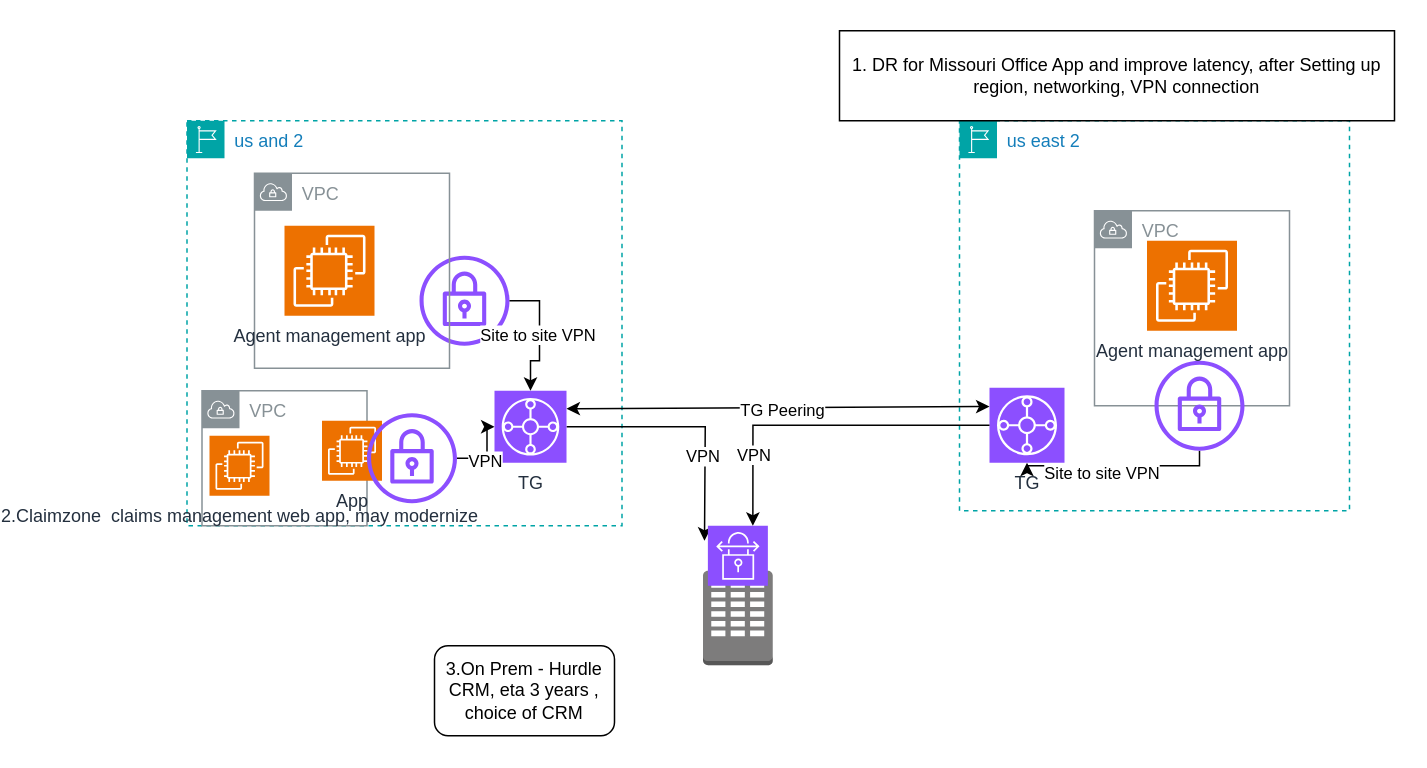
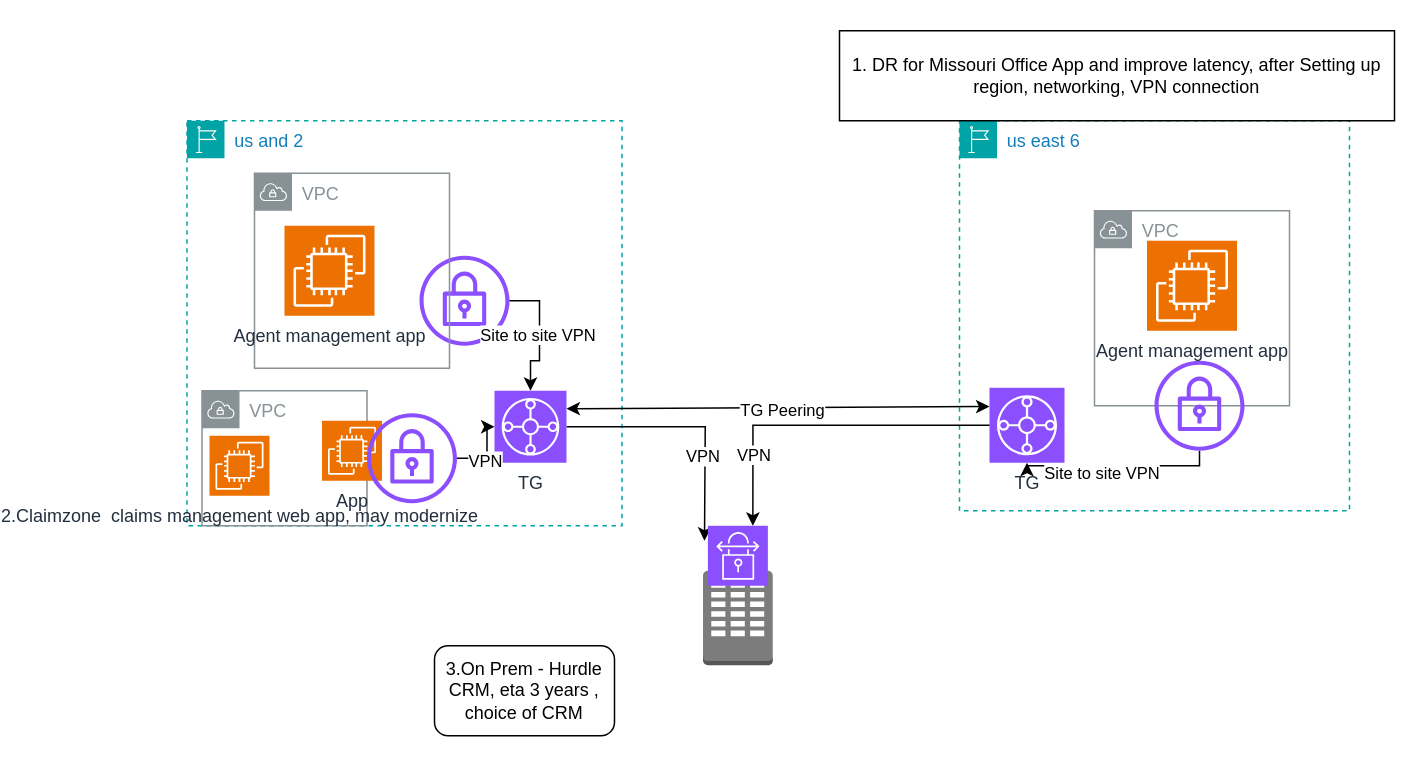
  <mxCell id="0" />
  <mxCell id="1" parent="0" />
  <mxCell id="2" value="3.On Prem - Hurdle CRM, eta 3 years , choice of CRM" style="rounded=1;whiteSpace=wrap;html=1;" vertex="1" parent="1"><mxGeometry x="185" y="430" width="120" height="60" as="geometry" /></mxCell>
  <mxCell id="3" value="us and 2" style="points=[[0,0],[0.25,0],[0.5,0],[0.75,0],[1,0],[1,0.25],[1,0.5],[1,0.75],[1,1],[0.75,1],[0.5,1],[0.25,1],[0,1],[0,0.75],[0,0.5],[0,0.25]];outlineConnect=0;gradientColor=none;html=1;whiteSpace=wrap;fontSize=12;fontStyle=0;container=1;pointerEvents=0;collapsible=0;recursiveResize=0;shape=mxgraph.aws4.group;grIcon=mxgraph.aws4.group_region;strokeColor=#00A4A6;fillColor=none;verticalAlign=top;align=left;spacingLeft=30;fontColor=#147EBA;dashed=1;" vertex="1" parent="1"><mxGeometry x="20" y="80" width="290" height="270" as="geometry" /></mxCell>
  <mxCell id="4" value="" style="sketch=0;outlineConnect=0;fontColor=#232F3E;gradientColor=none;fillColor=#8C4FFF;strokeColor=none;dashed=0;verticalLabelPosition=bottom;verticalAlign=top;align=center;html=1;fontSize=12;fontStyle=0;aspect=fixed;pointerEvents=1;shape=mxgraph.aws4.vpn_gateway;" vertex="1" parent="3"><mxGeometry x="155" y="90" width="60" height="60" as="geometry" /></mxCell>
  <mxCell id="5" value="VPC" style="sketch=0;outlineConnect=0;gradientColor=none;html=1;whiteSpace=wrap;fontSize=12;fontStyle=0;shape=mxgraph.aws4.group;grIcon=mxgraph.aws4.group_vpc;strokeColor=#879196;fillColor=none;verticalAlign=top;align=left;spacingLeft=30;fontColor=#879196;dashed=0;" vertex="1" parent="3"><mxGeometry x="45" y="35" width="130" height="130" as="geometry" /></mxCell>
  <mxCell id="6" style="edgeStyle=orthogonalEdgeStyle;rounded=0;orthogonalLoop=1;jettySize=auto;html=1;" edge="1" parent="3" source="8"><mxGeometry relative="1" as="geometry"><mxPoint x="345" y="280" as="targetPoint" /></mxGeometry></mxCell>
  <mxCell id="7" value="VPN" style="edgeLabel;html=1;align=center;verticalAlign=middle;resizable=0;points=[];" vertex="1" connectable="0" parent="6"><mxGeometry x="0.324" y="-2" relative="1" as="geometry"><mxPoint as="offset" /></mxGeometry></mxCell>
  <mxCell id="8" value="TG" style="sketch=0;points=[[0,0,0],[0.25,0,0],[0.5,0,0],[0.75,0,0],[1,0,0],[0,1,0],[0.25,1,0],[0.5,1,0],[0.75,1,0],[1,1,0],[0,0.25,0],[0,0.5,0],[0,0.75,0],[1,0.25,0],[1,0.5,0],[1,0.75,0]];outlineConnect=0;fontColor=#232F3E;fillColor=#8C4FFF;strokeColor=#ffffff;dashed=0;verticalLabelPosition=bottom;verticalAlign=top;align=center;html=1;fontSize=12;fontStyle=0;aspect=fixed;shape=mxgraph.aws4.resourceIcon;resIcon=mxgraph.aws4.transit_gateway;" vertex="1" parent="3"><mxGeometry x="205" y="180" width="48" height="48" as="geometry" /></mxCell>
  <mxCell id="9" value="Agent management app" style="sketch=0;points=[[0,0,0],[0.25,0,0],[0.5,0,0],[0.75,0,0],[1,0,0],[0,1,0],[0.25,1,0],[0.5,1,0],[0.75,1,0],[1,1,0],[0,0.25,0],[0,0.5,0],[0,0.75,0],[1,0.25,0],[1,0.5,0],[1,0.75,0]];outlineConnect=0;fontColor=#232F3E;fillColor=#ED7100;strokeColor=#ffffff;dashed=0;verticalLabelPosition=bottom;verticalAlign=top;align=center;html=1;fontSize=12;fontStyle=0;aspect=fixed;shape=mxgraph.aws4.resourceIcon;resIcon=mxgraph.aws4.ec2;" vertex="1" parent="3"><mxGeometry x="65" y="70" width="60" height="60" as="geometry" /></mxCell>
  <mxCell id="10" value="VPC" style="sketch=0;outlineConnect=0;gradientColor=none;html=1;whiteSpace=wrap;fontSize=12;fontStyle=0;shape=mxgraph.aws4.group;grIcon=mxgraph.aws4.group_vpc;strokeColor=#879196;fillColor=none;verticalAlign=top;align=left;spacingLeft=30;fontColor=#879196;dashed=0;" vertex="1" parent="3"><mxGeometry x="10" y="180" width="110" height="90" as="geometry" /></mxCell>
  <mxCell id="11" value="2.Claimzone&amp;nbsp; claims management web app, may modernize" style="sketch=0;points=[[0,0,0],[0.25,0,0],[0.5,0,0],[0.75,0,0],[1,0,0],[0,1,0],[0.25,1,0],[0.5,1,0],[0.75,1,0],[1,1,0],[0,0.25,0],[0,0.5,0],[0,0.75,0],[1,0.25,0],[1,0.5,0],[1,0.75,0]];outlineConnect=0;fontColor=#232F3E;fillColor=#ED7100;strokeColor=#ffffff;dashed=0;verticalLabelPosition=bottom;verticalAlign=top;align=center;html=1;fontSize=12;fontStyle=0;aspect=fixed;shape=mxgraph.aws4.resourceIcon;resIcon=mxgraph.aws4.ec2;" vertex="1" parent="3"><mxGeometry x="15" y="210" width="40" height="40" as="geometry" /></mxCell>
  <mxCell id="12" value="App" style="sketch=0;points=[[0,0,0],[0.25,0,0],[0.5,0,0],[0.75,0,0],[1,0,0],[0,1,0],[0.25,1,0],[0.5,1,0],[0.75,1,0],[1,1,0],[0,0.25,0],[0,0.5,0],[0,0.75,0],[1,0.25,0],[1,0.5,0],[1,0.75,0]];outlineConnect=0;fontColor=#232F3E;fillColor=#ED7100;strokeColor=#ffffff;dashed=0;verticalLabelPosition=bottom;verticalAlign=top;align=center;html=1;fontSize=12;fontStyle=0;aspect=fixed;shape=mxgraph.aws4.resourceIcon;resIcon=mxgraph.aws4.ec2;" vertex="1" parent="3"><mxGeometry x="90" y="200" width="40" height="40" as="geometry" /></mxCell>
  <mxCell id="13" style="edgeStyle=orthogonalEdgeStyle;rounded=0;orthogonalLoop=1;jettySize=auto;html=1;entryX=0.5;entryY=0;entryDx=0;entryDy=0;entryPerimeter=0;" edge="1" parent="3" source="4" target="8"><mxGeometry relative="1" as="geometry"><Array as="points"><mxPoint x="235" y="120" /><mxPoint x="235" y="160" /><mxPoint x="229" y="160" /></Array></mxGeometry></mxCell>
  <mxCell id="14" value="Site to site VPN" style="edgeLabel;html=1;align=center;verticalAlign=middle;resizable=0;points=[];" vertex="1" connectable="0" parent="13"><mxGeometry x="-0.015" y="-2" relative="1" as="geometry"><mxPoint as="offset" /></mxGeometry></mxCell>
  <mxCell id="15" value="" style="edgeStyle=orthogonalEdgeStyle;rounded=0;orthogonalLoop=1;jettySize=auto;html=1;" edge="1" parent="3" source="17" target="8"><mxGeometry relative="1" as="geometry" /></mxCell>
  <mxCell id="16" value="VPN" style="edgeLabel;html=1;align=center;verticalAlign=middle;resizable=0;points=[];" vertex="1" connectable="0" parent="15"><mxGeometry x="-0.217" y="-1" relative="1" as="geometry"><mxPoint as="offset" /></mxGeometry></mxCell>
  <mxCell id="17" value="" style="sketch=0;outlineConnect=0;fontColor=#232F3E;gradientColor=none;fillColor=#8C4FFF;strokeColor=none;dashed=0;verticalLabelPosition=bottom;verticalAlign=top;align=center;html=1;fontSize=12;fontStyle=0;aspect=fixed;pointerEvents=1;shape=mxgraph.aws4.vpn_gateway;" vertex="1" parent="3"><mxGeometry x="120" y="195" width="60" height="60" as="geometry" /></mxCell>
  <mxCell id="18" value="" style="outlineConnect=0;dashed=0;verticalLabelPosition=bottom;verticalAlign=top;align=center;html=1;shape=mxgraph.aws3.corporate_data_center;fillColor=#7D7C7C;gradientColor=none;" vertex="1" parent="1"><mxGeometry x="364" y="380" width="46.5" height="63" as="geometry" /></mxCell>
- <mxCell id="19" value="us east 2" style="points=[[0,0],[0.25,0],[0.5,0],[0.75,0],[1,0],[1,0.25],[1,0.5],[1,0.75],[1,1],[0.75,1],[0.5,1],[0.25,1],[0,1],[0,0.75],[0,0.5],[0,0.25]];outlineConnect=0;gradientColor=none;html=1;whiteSpace=wrap;fontSize=12;fontStyle=0;container=1;pointerEvents=0;collapsible=0;recursiveResize=0;shape=mxgraph.aws4.group;grIcon=mxgraph.aws4.group_region;strokeColor=#00A4A6;fillColor=none;verticalAlign=top;align=left;spacingLeft=30;fontColor=#147EBA;dashed=1;" vertex="1" parent="1"><mxGeometry x="535" y="80" width="260" height="260" as="geometry" /></mxCell>
+ <mxCell id="19" value="us east 6" style="points=[[0,0],[0.25,0],[0.5,0],[0.75,0],[1,0],[1,0.25],[1,0.5],[1,0.75],[1,1],[0.75,1],[0.5,1],[0.25,1],[0,1],[0,0.75],[0,0.5],[0,0.25]];outlineConnect=0;gradientColor=none;html=1;whiteSpace=wrap;fontSize=12;fontStyle=0;container=1;pointerEvents=0;collapsible=0;recursiveResize=0;shape=mxgraph.aws4.group;grIcon=mxgraph.aws4.group_region;strokeColor=#00A4A6;fillColor=none;verticalAlign=top;align=left;spacingLeft=30;fontColor=#147EBA;dashed=1;" vertex="1" parent="1"><mxGeometry x="535" y="80" width="260" height="260" as="geometry" /></mxCell>
  <mxCell id="20" value="VPC" style="sketch=0;outlineConnect=0;gradientColor=none;html=1;whiteSpace=wrap;fontSize=12;fontStyle=0;shape=mxgraph.aws4.group;grIcon=mxgraph.aws4.group_vpc;strokeColor=#879196;fillColor=none;verticalAlign=top;align=left;spacingLeft=30;fontColor=#879196;dashed=0;" vertex="1" parent="19"><mxGeometry x="90" y="60" width="130" height="130" as="geometry" /></mxCell>
  <mxCell id="21" style="edgeStyle=orthogonalEdgeStyle;rounded=0;orthogonalLoop=1;jettySize=auto;html=1;" edge="1" parent="19" source="23" target="25"><mxGeometry relative="1" as="geometry"><mxPoint x="-110" y="250" as="targetPoint" /><Array as="points"><mxPoint x="160" y="230" /><mxPoint x="45" y="230" /></Array></mxGeometry></mxCell>
  <mxCell id="22" value="Site to site VPN" style="edgeLabel;html=1;align=center;verticalAlign=middle;resizable=0;points=[];" vertex="1" connectable="0" parent="21"><mxGeometry x="0.185" y="4" relative="1" as="geometry"><mxPoint x="-1" as="offset" /></mxGeometry></mxCell>
  <mxCell id="23" value="" style="sketch=0;outlineConnect=0;fontColor=#232F3E;gradientColor=none;fillColor=#8C4FFF;strokeColor=none;dashed=0;verticalLabelPosition=bottom;verticalAlign=top;align=center;html=1;fontSize=12;fontStyle=0;aspect=fixed;pointerEvents=1;shape=mxgraph.aws4.vpn_gateway;" vertex="1" parent="19"><mxGeometry x="130" y="160" width="60" height="60" as="geometry" /></mxCell>
  <mxCell id="24" value="Agent management app" style="sketch=0;points=[[0,0,0],[0.25,0,0],[0.5,0,0],[0.75,0,0],[1,0,0],[0,1,0],[0.25,1,0],[0.5,1,0],[0.75,1,0],[1,1,0],[0,0.25,0],[0,0.5,0],[0,0.75,0],[1,0.25,0],[1,0.5,0],[1,0.75,0]];outlineConnect=0;fontColor=#232F3E;fillColor=#ED7100;strokeColor=#ffffff;dashed=0;verticalLabelPosition=bottom;verticalAlign=top;align=center;html=1;fontSize=12;fontStyle=0;aspect=fixed;shape=mxgraph.aws4.resourceIcon;resIcon=mxgraph.aws4.ec2;" vertex="1" parent="19"><mxGeometry x="125" y="80" width="60" height="60" as="geometry" /></mxCell>
  <mxCell id="25" value="TG" style="sketch=0;points=[[0,0,0],[0.25,0,0],[0.5,0,0],[0.75,0,0],[1,0,0],[0,1,0],[0.25,1,0],[0.5,1,0],[0.75,1,0],[1,1,0],[0,0.25,0],[0,0.5,0],[0,0.75,0],[1,0.25,0],[1,0.5,0],[1,0.75,0]];outlineConnect=0;fontColor=#232F3E;fillColor=#8C4FFF;strokeColor=#ffffff;dashed=0;verticalLabelPosition=bottom;verticalAlign=top;align=center;html=1;fontSize=12;fontStyle=0;aspect=fixed;shape=mxgraph.aws4.resourceIcon;resIcon=mxgraph.aws4.transit_gateway;" vertex="1" parent="19"><mxGeometry x="20" y="178" width="50" height="50" as="geometry" /></mxCell>
  <mxCell id="26" value="" style="sketch=0;points=[[0,0,0],[0.25,0,0],[0.5,0,0],[0.75,0,0],[1,0,0],[0,1,0],[0.25,1,0],[0.5,1,0],[0.75,1,0],[1,1,0],[0,0.25,0],[0,0.5,0],[0,0.75,0],[1,0.25,0],[1,0.5,0],[1,0.75,0]];outlineConnect=0;fontColor=#232F3E;fillColor=#8C4FFF;strokeColor=#ffffff;dashed=0;verticalLabelPosition=bottom;verticalAlign=top;align=center;html=1;fontSize=12;fontStyle=0;aspect=fixed;shape=mxgraph.aws4.resourceIcon;resIcon=mxgraph.aws4.site_to_site_vpn;" vertex="1" parent="1"><mxGeometry x="367.25" y="350" width="40" height="40" as="geometry" /></mxCell>
  <mxCell id="27" value="" style="endArrow=classic;startArrow=classic;html=1;rounded=0;exitX=1;exitY=0.25;exitDx=0;exitDy=0;exitPerimeter=0;entryX=0;entryY=0.25;entryDx=0;entryDy=0;entryPerimeter=0;" edge="1" parent="1" source="8" target="25"><mxGeometry width="50" height="50" relative="1" as="geometry"><mxPoint x="385" y="340" as="sourcePoint" /><mxPoint x="435" y="290" as="targetPoint" /></mxGeometry></mxCell>
  <mxCell id="28" value="TG Peering" style="edgeLabel;html=1;align=center;verticalAlign=middle;resizable=0;points=[];" vertex="1" connectable="0" parent="27"><mxGeometry x="0.014" y="-1" relative="1" as="geometry"><mxPoint as="offset" /></mxGeometry></mxCell>
  <mxCell id="29" style="edgeStyle=orthogonalEdgeStyle;rounded=0;orthogonalLoop=1;jettySize=auto;html=1;exitX=0.5;exitY=1;exitDx=0;exitDy=0;" edge="1" parent="1" source="3" target="3"><mxGeometry relative="1" as="geometry" /></mxCell>
  <mxCell id="30" value="1. DR for Missouri Office App and improve latency, after Setting up region, networking, VPN connection" style="whiteSpace=wrap;html=1;" vertex="1" parent="1"><mxGeometry x="455" width="370" height="60" as="geometry" y="20" /></mxCell>
  <mxCell id="31" style="edgeStyle=orthogonalEdgeStyle;rounded=0;orthogonalLoop=1;jettySize=auto;html=1;entryX=0.75;entryY=0;entryDx=0;entryDy=0;entryPerimeter=0;" edge="1" parent="1" source="25" target="26"><mxGeometry relative="1" as="geometry" /></mxCell>
  <mxCell id="32" value="VPN" style="edgeLabel;html=1;align=center;verticalAlign=middle;resizable=0;points=[];" vertex="1" connectable="0" parent="31"><mxGeometry x="0.573" relative="1" as="geometry"><mxPoint as="offset" /></mxGeometry></mxCell>
